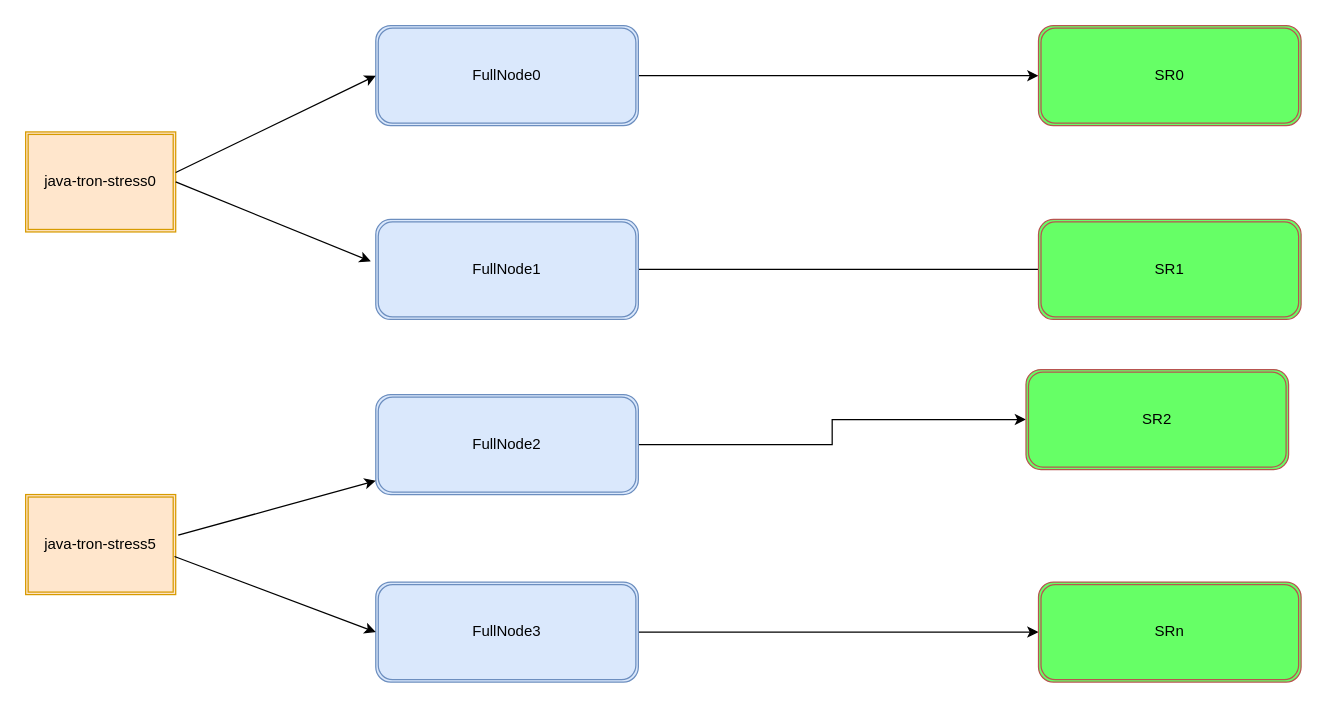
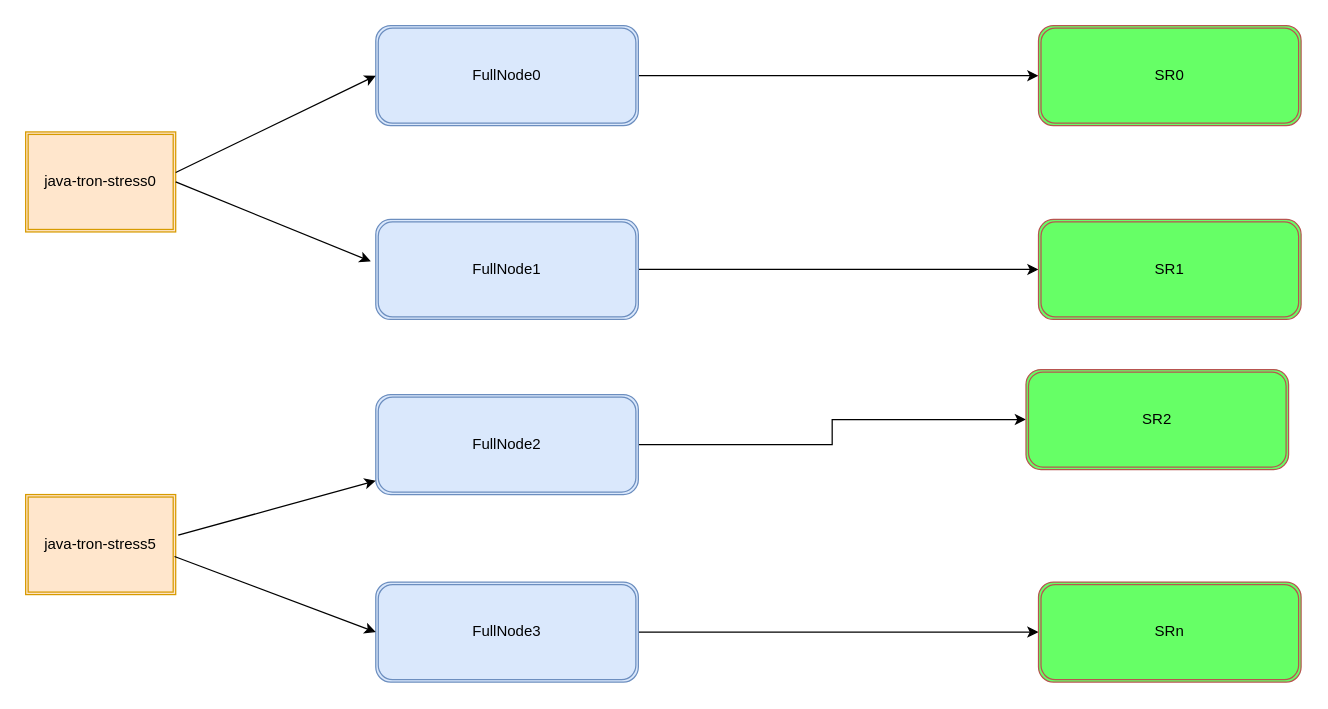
  <mxCell id="0" />
  <mxCell id="1" parent="0" />
  <mxCell id="2" value="java-tron-stress0" style="shape=ext;double=1;rounded=0;whiteSpace=wrap;html=1;fillColor=#ffe6cc;strokeColor=#d79b00;" vertex="1" parent="1"><mxGeometry x="20" y="105" width="120" height="80" as="geometry" /></mxCell>
  <mxCell id="3" style="edgeStyle=orthogonalEdgeStyle;rounded=0;orthogonalLoop=1;jettySize=auto;html=1;" edge="1" parent="1" source="4" target="16"><mxGeometry relative="1" as="geometry"><mxPoint x="870" y="60" as="targetPoint" /></mxGeometry></mxCell>
  <mxCell id="4" value="FullNode0" style="shape=ext;double=1;rounded=1;whiteSpace=wrap;html=1;fillColor=#dae8fc;strokeColor=#6c8ebf;" vertex="1" parent="1"><mxGeometry x="300" y="20" width="210" height="80" as="geometry" /></mxCell>
  <mxCell id="5" value="java-tron-stress5" style="shape=ext;double=1;rounded=0;whiteSpace=wrap;html=1;fillColor=#ffe6cc;strokeColor=#d79b00;" vertex="1" parent="1"><mxGeometry x="20" y="395" width="120" height="80" as="geometry" /></mxCell>
- <mxCell id="6" style="edgeStyle=orthogonalEdgeStyle;rounded=0;orthogonalLoop=1;jettySize=auto;html=1;endArrow=none;" edge="1" parent="1" source="7" target="17"><mxGeometry relative="1" as="geometry" /></mxCell>
+ <mxCell id="6" style="edgeStyle=orthogonalEdgeStyle;rounded=0;orthogonalLoop=1;jettySize=auto;html=1;" edge="1" parent="1" source="7" target="17"><mxGeometry relative="1" as="geometry" /></mxCell>
  <mxCell id="7" value="FullNode1" style="shape=ext;double=1;rounded=1;whiteSpace=wrap;html=1;fillColor=#dae8fc;strokeColor=#6c8ebf;" vertex="1" parent="1"><mxGeometry x="300" y="175" width="210" height="80" as="geometry" /></mxCell>
  <mxCell id="8" style="edgeStyle=orthogonalEdgeStyle;rounded=0;orthogonalLoop=1;jettySize=auto;html=1;" edge="1" parent="1" source="9" target="18"><mxGeometry relative="1" as="geometry" /></mxCell>
  <mxCell id="9" value="FullNode2" style="shape=ext;double=1;rounded=1;whiteSpace=wrap;html=1;fillColor=#dae8fc;strokeColor=#6c8ebf;" vertex="1" parent="1"><mxGeometry x="300" y="315" width="210" height="80" as="geometry" /></mxCell>
  <mxCell id="10" style="edgeStyle=orthogonalEdgeStyle;rounded=0;orthogonalLoop=1;jettySize=auto;html=1;" edge="1" parent="1" source="11" target="19"><mxGeometry relative="1" as="geometry" /></mxCell>
  <mxCell id="11" value="FullNode3" style="shape=ext;double=1;rounded=1;whiteSpace=wrap;html=1;fillColor=#dae8fc;strokeColor=#6c8ebf;" vertex="1" parent="1"><mxGeometry x="300" y="465" width="210" height="80" as="geometry" /></mxCell>
  <mxCell id="12" value="" style="endArrow=classic;html=1;rounded=0;entryX=0;entryY=0.5;entryDx=0;entryDy=0;exitX=1;exitY=0.406;exitDx=0;exitDy=0;exitPerimeter=0;" edge="1" parent="1" source="2" target="4"><mxGeometry width="50" height="50" relative="1" as="geometry"><mxPoint x="150" y="175" as="sourcePoint" /><mxPoint x="200" y="125" as="targetPoint" /></mxGeometry></mxCell>
  <mxCell id="13" value="" style="endArrow=classic;html=1;rounded=0;entryX=-0.019;entryY=0.419;entryDx=0;entryDy=0;exitX=1;exitY=0.5;exitDx=0;exitDy=0;entryPerimeter=0;" edge="1" parent="1" source="2" target="7"><mxGeometry width="50" height="50" relative="1" as="geometry"><mxPoint x="150" y="147.48" as="sourcePoint" /><mxPoint x="310" y="70" as="targetPoint" /></mxGeometry></mxCell>
  <mxCell id="14" value="" style="endArrow=classic;html=1;rounded=0;exitX=1.017;exitY=0.406;exitDx=0;exitDy=0;exitPerimeter=0;" edge="1" parent="1" source="5" target="9"><mxGeometry width="50" height="50" relative="1" as="geometry"><mxPoint x="140" y="305" as="sourcePoint" /><mxPoint x="190" y="255" as="targetPoint" /></mxGeometry></mxCell>
  <mxCell id="15" value="" style="endArrow=classic;html=1;rounded=0;entryX=0;entryY=0.5;entryDx=0;entryDy=0;exitX=0.992;exitY=0.619;exitDx=0;exitDy=0;exitPerimeter=0;" edge="1" parent="1" source="5" target="11"><mxGeometry width="50" height="50" relative="1" as="geometry"><mxPoint x="140" y="405" as="sourcePoint" /><mxPoint x="300" y="435.189" as="targetPoint" /></mxGeometry></mxCell>
  <mxCell id="16" value="SR0" style="shape=ext;double=1;rounded=1;whiteSpace=wrap;html=1;fillColor=#66FF66;strokeColor=#b85450;" vertex="1" parent="1"><mxGeometry x="830" y="20" width="210" height="80" as="geometry" /></mxCell>
  <mxCell id="17" value="SR1" style="shape=ext;double=1;rounded=1;whiteSpace=wrap;html=1;fillColor=#66FF66;strokeColor=#b85450;" vertex="1" parent="1"><mxGeometry x="830" y="175" width="210" height="80" as="geometry" /></mxCell>
  <mxCell id="18" value="SR2" style="shape=ext;double=1;rounded=1;whiteSpace=wrap;html=1;fillColor=#66FF66;strokeColor=#b85450;" vertex="1" parent="1"><mxGeometry x="820" y="295" width="210" height="80" as="geometry" /></mxCell>
  <mxCell id="19" value="SRn" style="shape=ext;double=1;rounded=1;whiteSpace=wrap;html=1;fillColor=#66FF66;strokeColor=#b85450;" vertex="1" parent="1"><mxGeometry x="830" y="465" width="210" height="80" as="geometry" /></mxCell>
